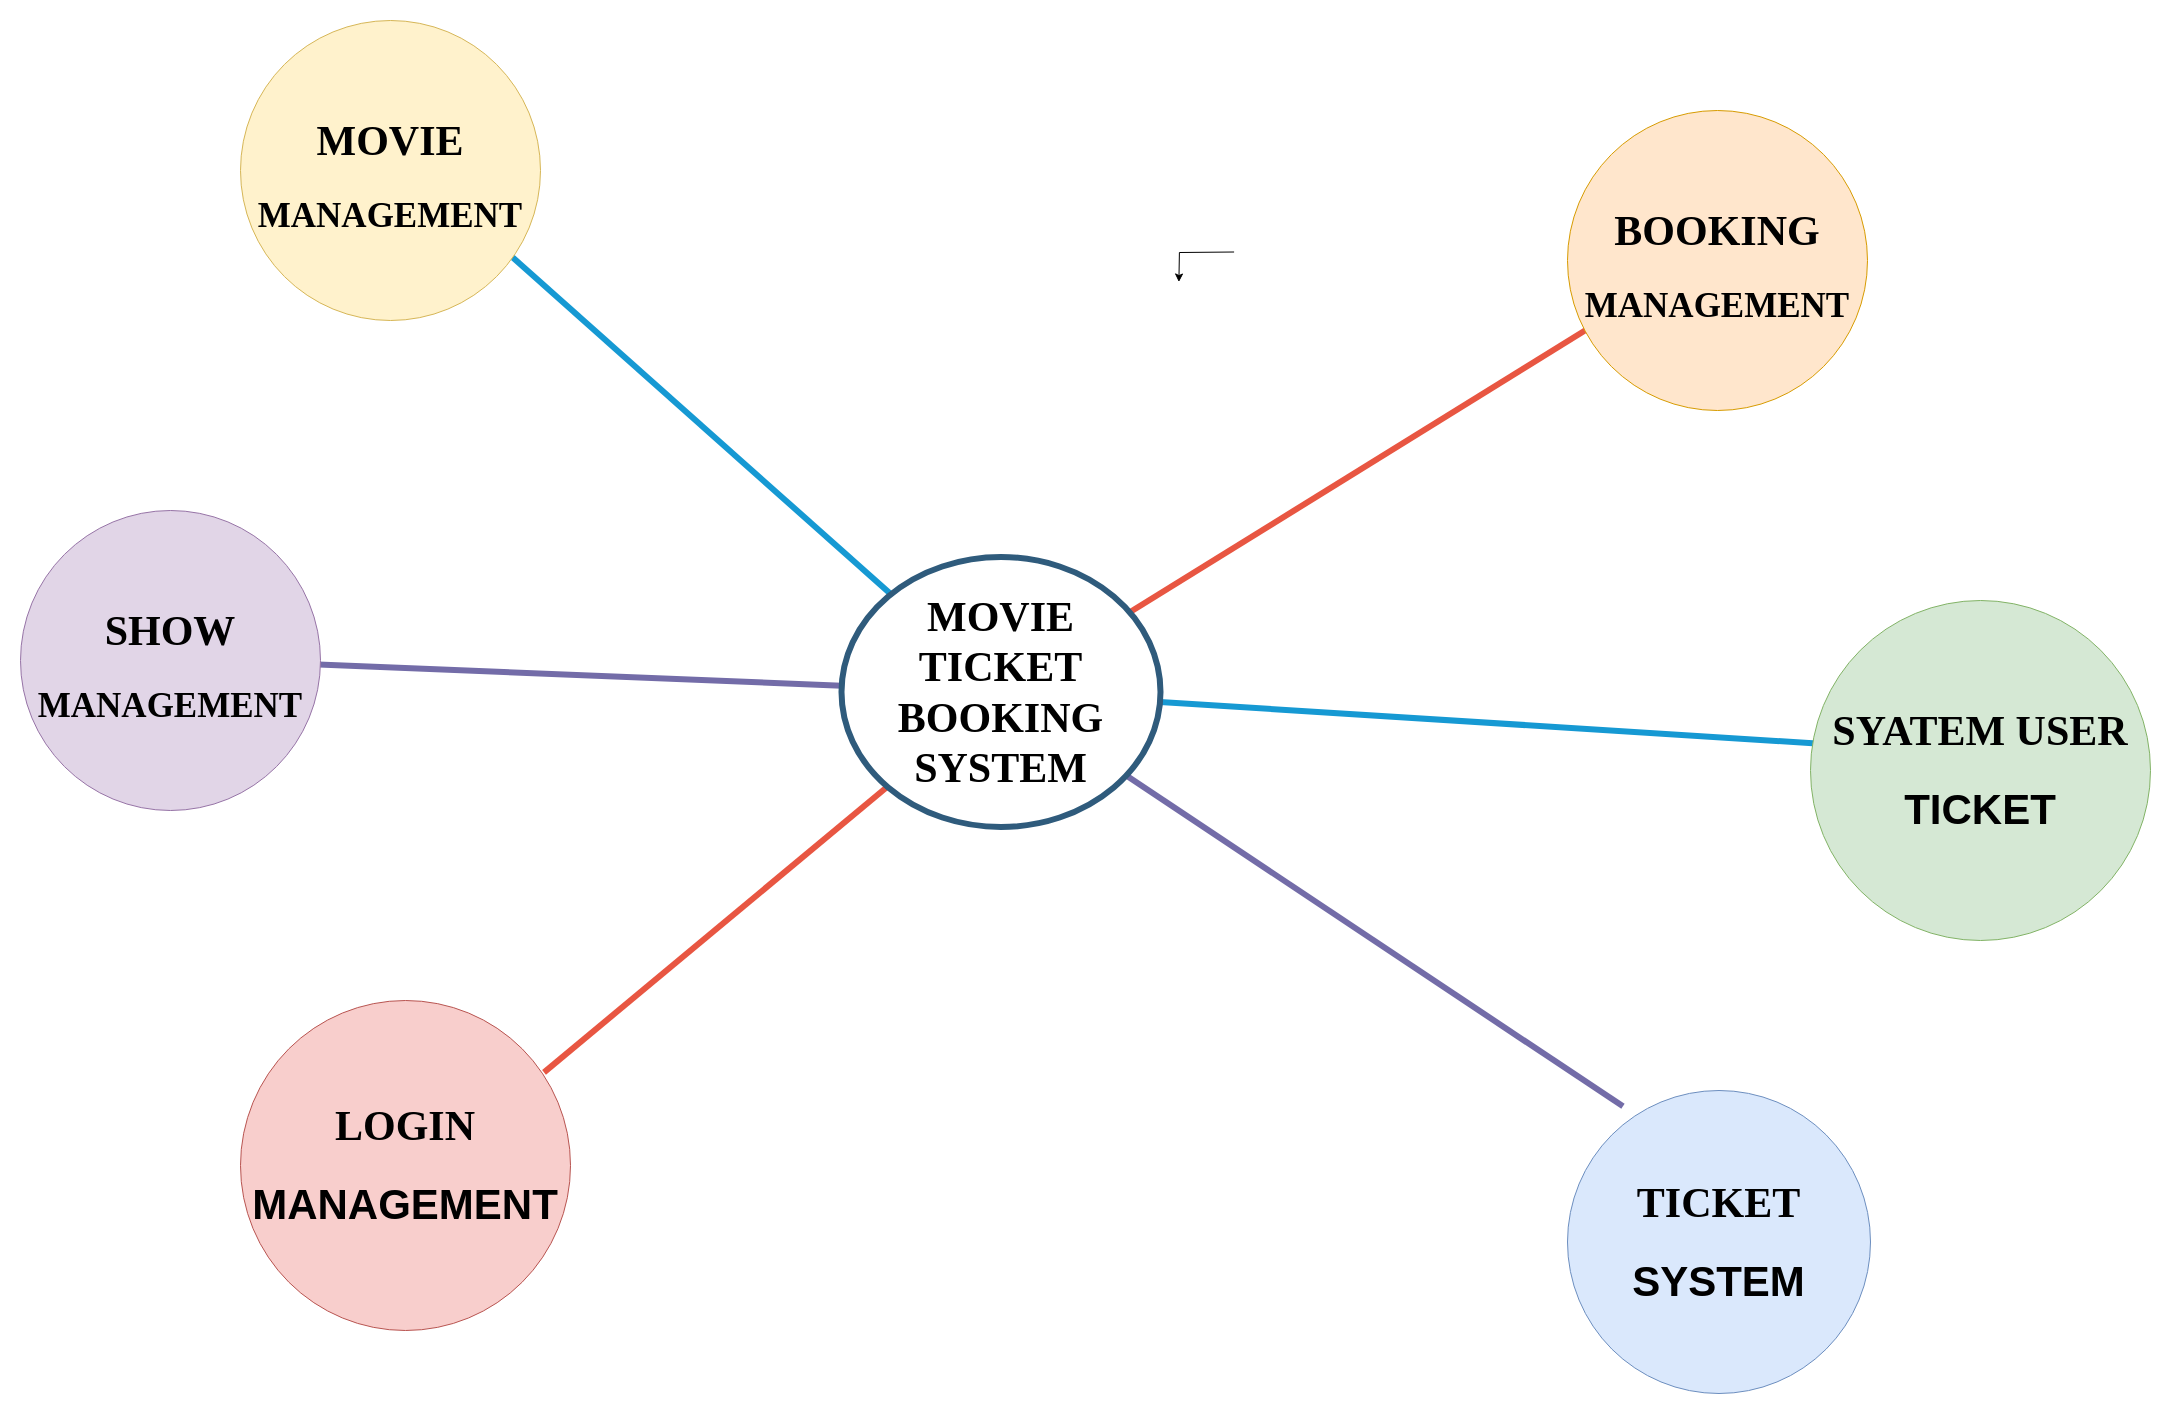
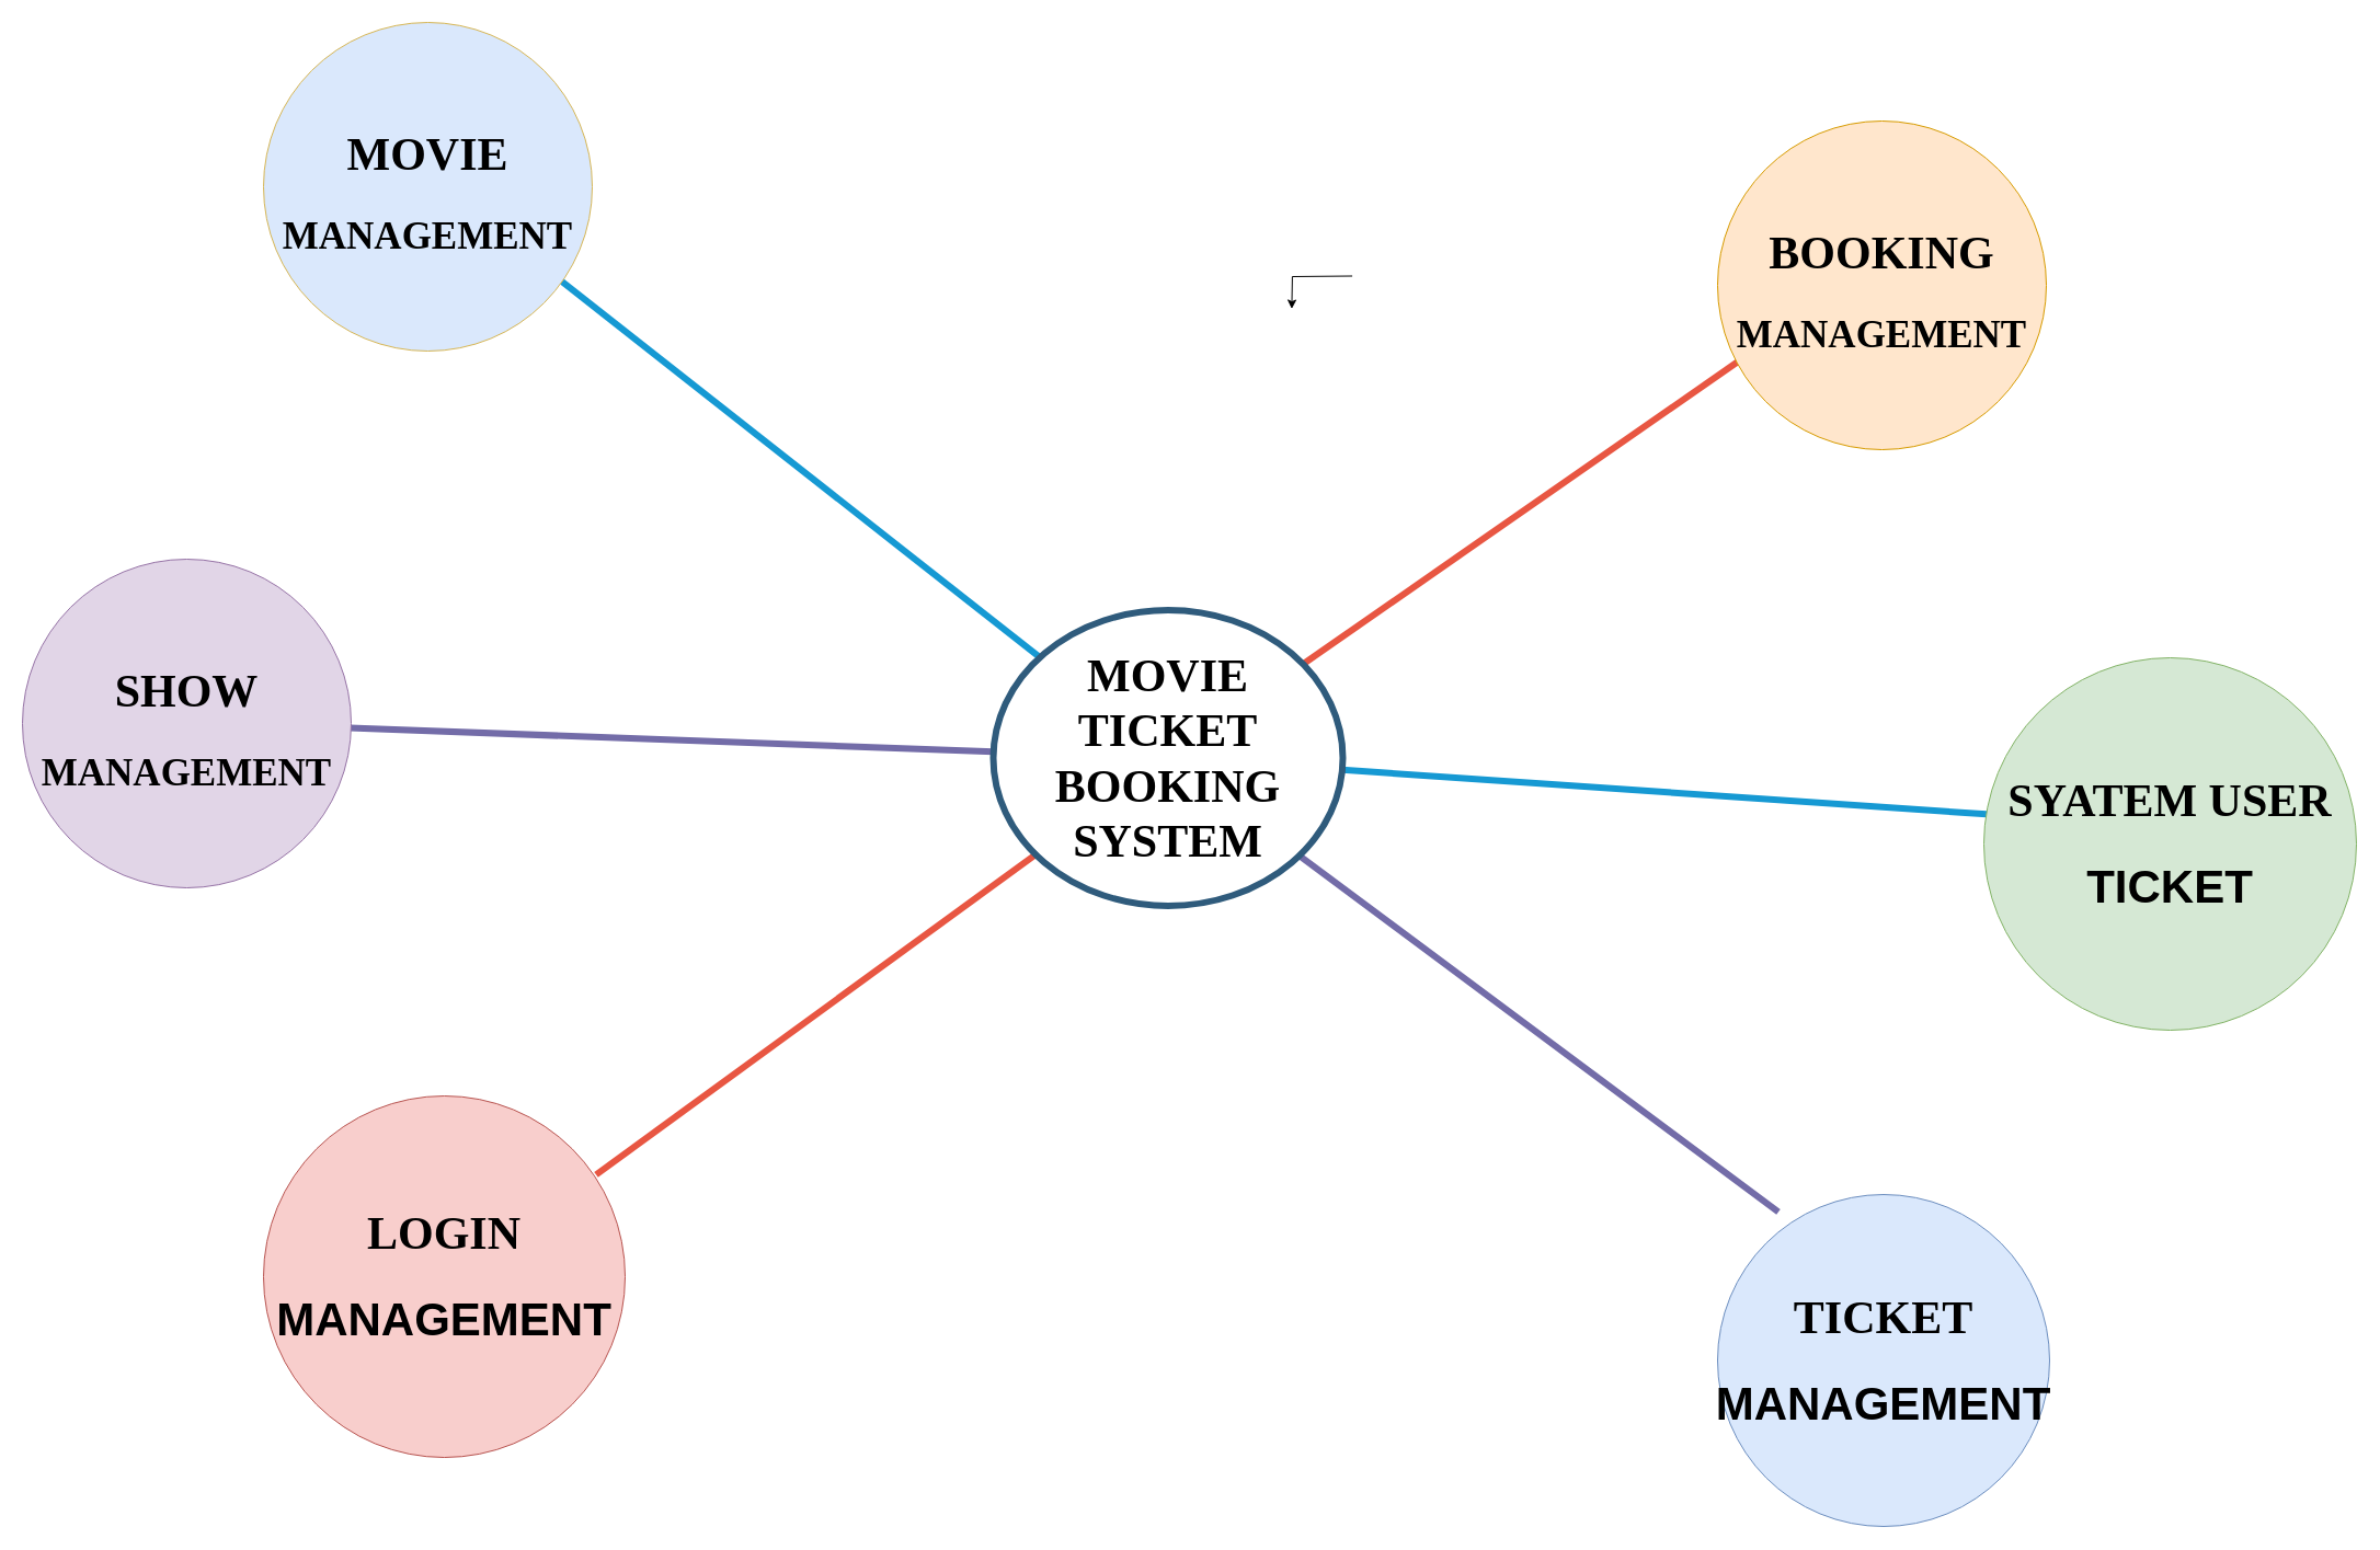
  <mxCell id="0" />
  <mxCell id="1" parent="0" />
  <mxCell id="2" style="endArrow=none;strokeWidth=6;strokeColor=#1699D3;html=1;" parent="1" source="10" edge="1"><mxGeometry relative="1" as="geometry"><mxPoint x="507.272" y="252.536" as="targetPoint" /></mxGeometry></mxCell>
  <mxCell id="3" style="endArrow=none;strokeWidth=6;strokeColor=#E85642;html=1;" parent="1" source="10" edge="1"><mxGeometry relative="1" as="geometry"><mxPoint x="1589.332" y="327.003" as="targetPoint" /></mxGeometry></mxCell>
  <mxCell id="4" style="endArrow=none;strokeWidth=6;strokeColor=#1699D3;html=1;" parent="1" source="10" edge="1"><mxGeometry relative="1" as="geometry"><mxPoint x="1816.1" y="743.039" as="targetPoint" /></mxGeometry></mxCell>
  <mxCell id="5" style="endArrow=none;strokeWidth=6;strokeColor=#736CA8;html=1;" parent="1" source="10" edge="1"><mxGeometry relative="1" as="geometry"><mxPoint x="311.955" y="663.819" as="targetPoint" /></mxGeometry></mxCell>
  <mxCell id="6" style="endArrow=none;strokeWidth=6;strokeColor=#736ca8;html=1;" parent="1" source="10" edge="1"><mxGeometry relative="1" as="geometry"><mxPoint x="1622.46" y="1105.859" as="targetPoint" /></mxGeometry></mxCell>
  <mxCell id="7" value="" style="edgeStyle=none;endArrow=none;strokeWidth=6;strokeColor=#E85642;html=1;" parent="1" source="10" edge="1"><mxGeometry x="181" y="226.5" width="100" height="100" as="geometry"><mxPoint x="61" y="206.5" as="sourcePoint" /><mxPoint x="543.532" y="1071.85" as="targetPoint" /></mxGeometry></mxCell>
  <mxCell id="8" value="" style="edgeStyle=orthogonalEdgeStyle;rounded=0;orthogonalLoop=1;jettySize=auto;html=1;" edge="1" parent="1"><mxGeometry relative="1" as="geometry"><mxPoint x="1233.6" y="251.5" as="sourcePoint" /><mxPoint x="1178.4" y="281.5" as="targetPoint" /></mxGeometry></mxCell>
  <mxCell id="9" style="edgeStyle=orthogonalEdgeStyle;rounded=0;html=1;exitX=0.75;exitY=0;entryX=0.75;entryY=0;startArrow=none;startFill=0;endArrow=block;endFill=1;jettySize=auto;orthogonalLoop=1;strokeColor=#12aab5;strokeWidth=6;fontSize=20;fontColor=#2F5B7C;" parent="1" edge="1"><mxGeometry relative="1" as="geometry"><mxPoint x="1491" y="251.5" as="sourcePoint" /><mxPoint x="1491" y="251.5" as="targetPoint" /></mxGeometry></mxCell>
- <mxCell id="10" value="&lt;h1 style=&quot;color: rgb(0 , 0 , 0) ; font-size: 42px&quot;&gt;&lt;font face=&quot;Georgia&quot;&gt;MOVIE TICKET BOOKING SYSTEM&lt;/font&gt;&lt;/h1&gt;" style="ellipse;whiteSpace=wrap;html=1;shadow=0;fontFamily=Helvetica;fontSize=30;fontColor=#2F5B7C;align=center;strokeColor=#2F5B7C;strokeWidth=6;fillColor=#FFFFFF;fontStyle=1;gradientColor=none;" parent="1" vertex="1"><mxGeometry x="841" y="556.5" width="319" height="270" as="geometry" /></mxCell>
+ <mxCell id="10" value="&lt;h1 style=&quot;color: rgb(0 , 0 , 0) ; font-size: 42px&quot;&gt;&lt;font face=&quot;Georgia&quot;&gt;MOVIE TICKET BOOKING SYSTEM&lt;/font&gt;&lt;/h1&gt;" style="ellipse;whiteSpace=wrap;html=1;shadow=0;fontFamily=Helvetica;fontSize=30;fontColor=#2F5B7C;align=center;strokeColor=#2F5B7C;strokeWidth=6;fillColor=#FFFFFF;fontStyle=1;gradientColor=none;" parent="1" vertex="1"><mxGeometry x="906" y="556.5" width="319" height="270" as="geometry" /></mxCell>
  <mxCell id="11" value="&lt;h1 style=&quot;font-size: 42px&quot;&gt;&lt;font face=&quot;Georgia&quot;&gt;LOGIN&lt;/font&gt;&lt;/h1&gt;&lt;h1 style=&quot;font-size: 42px&quot;&gt;MANAGEMENT&lt;/h1&gt;" style="ellipse;whiteSpace=wrap;html=1;aspect=fixed;fillColor=#f8cecc;strokeColor=#b85450;" vertex="1" parent="1"><mxGeometry x="240" y="1000" width="330" height="330" as="geometry" /></mxCell>
- <mxCell id="12" value="&lt;h1 style=&quot;font-size: 42px&quot;&gt;&lt;font face=&quot;Georgia&quot;&gt;TICKET&lt;/font&gt;&lt;/h1&gt;&lt;h1 style=&quot;font-size: 42px&quot;&gt;SYSTEM&lt;/h1&gt;" style="ellipse;whiteSpace=wrap;html=1;aspect=fixed;fillColor=#dae8fc;strokeColor=#6c8ebf;" vertex="1" parent="1"><mxGeometry x="1567" y="1090" width="303" height="303" as="geometry" /></mxCell>
+ <mxCell id="12" value="&lt;h1 style=&quot;font-size: 42px&quot;&gt;&lt;font face=&quot;Georgia&quot;&gt;TICKET&lt;/font&gt;&lt;/h1&gt;&lt;h1 style=&quot;font-size: 42px&quot;&gt;MANAGEMENT&lt;/h1&gt;" style="ellipse;whiteSpace=wrap;html=1;aspect=fixed;fillColor=#dae8fc;strokeColor=#6c8ebf;" vertex="1" parent="1"><mxGeometry x="1567" y="1090" width="303" height="303" as="geometry" /></mxCell>
  <mxCell id="13" value="&lt;h1 style=&quot;font-size: 42px&quot;&gt;&lt;font face=&quot;Georgia&quot;&gt;SYATEM USER&lt;/font&gt;&lt;/h1&gt;&lt;h1 style=&quot;font-size: 42px&quot;&gt;TICKET&lt;/h1&gt;" style="ellipse;whiteSpace=wrap;html=1;aspect=fixed;fillColor=#d5e8d4;strokeColor=#82b366;" vertex="1" parent="1"><mxGeometry x="1810" y="600" width="340" height="340" as="geometry" /></mxCell>
  <mxCell id="14" value="&lt;h3&gt;&lt;/h3&gt;&lt;h1 style=&quot;font-size: 42px&quot;&gt;&lt;font face=&quot;Georgia&quot;&gt;BOOKING&lt;/font&gt;&lt;/h1&gt;&lt;h1&gt;&lt;font face=&quot;Georgia&quot; style=&quot;font-size: 35px&quot;&gt;MANAGEMENT&lt;/font&gt;&lt;/h1&gt;" style="ellipse;whiteSpace=wrap;html=1;aspect=fixed;fillColor=#ffe6cc;strokeColor=#d79b00;fontStyle=1" vertex="1" parent="1"><mxGeometry x="1567" y="110" width="300" height="300" as="geometry" /></mxCell>
  <mxCell id="15" value="&lt;h1 style=&quot;font-size: 42px&quot;&gt;&lt;font face=&quot;Georgia&quot;&gt;SHOW&lt;/font&gt;&lt;/h1&gt;&lt;h1&gt;&lt;font face=&quot;Georgia&quot; style=&quot;font-size: 35px&quot;&gt;MANAGEMENT&lt;/font&gt;&lt;/h1&gt;" style="ellipse;whiteSpace=wrap;html=1;aspect=fixed;fillColor=#e1d5e7;strokeColor=#9673a6;" vertex="1" parent="1"><mxGeometry x="20" y="510" width="300" height="300" as="geometry" /></mxCell>
- <mxCell id="16" value="&lt;h1 style=&quot;font-size: 42px&quot;&gt;&lt;font face=&quot;Georgia&quot;&gt;MOVIE&lt;/font&gt;&lt;/h1&gt;&lt;h1&gt;&lt;font face=&quot;Georgia&quot; style=&quot;font-size: 35px&quot;&gt;MANAGEMENT&lt;/font&gt;&lt;/h1&gt;" style="ellipse;whiteSpace=wrap;html=1;aspect=fixed;fillColor=#fff2cc;strokeColor=#d6b656;" vertex="1" parent="1"><mxGeometry x="240" y="20" width="300" height="300" as="geometry" /></mxCell>
+ <mxCell id="16" value="&lt;h1 style=&quot;font-size: 42px&quot;&gt;&lt;font face=&quot;Georgia&quot;&gt;MOVIE&lt;/font&gt;&lt;/h1&gt;&lt;h1&gt;&lt;font face=&quot;Georgia&quot; style=&quot;font-size: 35px&quot;&gt;MANAGEMENT&lt;/font&gt;&lt;/h1&gt;" style="ellipse;whiteSpace=wrap;html=1;aspect=fixed;fillColor=#dae8fc;strokeColor=#d6b656;" vertex="1" parent="1"><mxGeometry x="240" y="20" width="300" height="300" as="geometry" /></mxCell>
